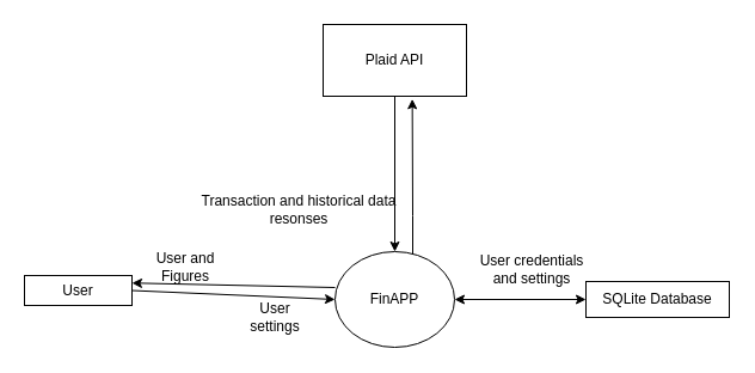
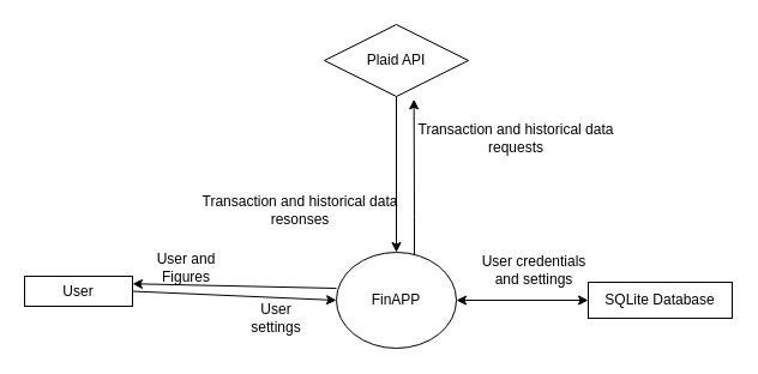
  <mxCell id="0" />
  <mxCell id="1" parent="0" />
  <mxCell id="2" value="User" style="rounded=0;whiteSpace=wrap;html=1;" vertex="1" parent="1"><mxGeometry x="20" y="230" width="90" height="25" as="geometry" /></mxCell>
  <mxCell id="3" style="edgeStyle=orthogonalEdgeStyle;rounded=0;orthogonalLoop=1;jettySize=auto;html=1;entryX=0.622;entryY=1.039;entryDx=0;entryDy=0;entryPerimeter=0;" edge="1" parent="1" source="4" target="6"><mxGeometry relative="1" as="geometry"><Array as="points"><mxPoint x="345" y="180" /><mxPoint x="345" y="180" /></Array></mxGeometry></mxCell>
  <mxCell id="4" value="FinAPP" style="ellipse;whiteSpace=wrap;html=1;" vertex="1" parent="1"><mxGeometry x="280" y="210" width="100" height="80" as="geometry" /></mxCell>
  <mxCell id="5" style="edgeStyle=orthogonalEdgeStyle;rounded=0;orthogonalLoop=1;jettySize=auto;html=1;entryX=0.5;entryY=0;entryDx=0;entryDy=0;" edge="1" parent="1" source="6" target="4"><mxGeometry relative="1" as="geometry" /></mxCell>
- <mxCell id="6" value="Plaid API" style="rounded=0;whiteSpace=wrap;html=1;" vertex="1" parent="1"><mxGeometry x="270" y="20" width="120" height="60" as="geometry" /></mxCell>
+ <mxCell id="6" value="Plaid API" style="rhombus;whiteSpace=wrap;html=1;" vertex="1" parent="1"><mxGeometry x="270" y="20" width="120" height="60" as="geometry" /></mxCell>
+ <mxCell id="7" value="Transaction and historical data requests" style="text;html=1;strokeColor=none;fillColor=none;align=center;verticalAlign=middle;whiteSpace=wrap;rounded=0;" vertex="1" parent="1"><mxGeometry x="330" y="100" width="200" height="30" as="geometry" /></mxCell>
  <mxCell id="8" value="Transaction and historical data resonses" style="text;html=1;strokeColor=none;fillColor=none;align=center;verticalAlign=middle;whiteSpace=wrap;rounded=0;" vertex="1" parent="1"><mxGeometry x="150" y="160" width="200" height="30" as="geometry" /></mxCell>
  <mxCell id="9" value="" style="endArrow=classic;html=1;rounded=0;entryX=0;entryY=0.5;entryDx=0;entryDy=0;exitX=1;exitY=0.5;exitDx=0;exitDy=0;" edge="1" parent="1" source="2" target="4"><mxGeometry width="50" height="50" relative="1" as="geometry"><mxPoint x="220" y="250" as="sourcePoint" /><mxPoint x="260" y="200" as="targetPoint" /></mxGeometry></mxCell>
  <mxCell id="10" value="User settings" style="text;html=1;strokeColor=none;fillColor=none;align=center;verticalAlign=middle;whiteSpace=wrap;rounded=0;" vertex="1" parent="1"><mxGeometry x="200" y="250" width="60" height="30" as="geometry" /></mxCell>
  <mxCell id="11" value="" style="endArrow=classic;html=1;rounded=0;entryX=1;entryY=0.25;entryDx=0;entryDy=0;" edge="1" parent="1" target="2"><mxGeometry width="50" height="50" relative="1" as="geometry"><mxPoint x="280" y="240" as="sourcePoint" /><mxPoint x="260" y="190" as="targetPoint" /></mxGeometry></mxCell>
  <mxCell id="12" value="User and Figures" style="text;html=1;strokeColor=none;fillColor=none;align=center;verticalAlign=middle;whiteSpace=wrap;rounded=0;" vertex="1" parent="1"><mxGeometry x="120" y="210" width="70" height="25" as="geometry" /></mxCell>
  <mxCell id="13" value="" style="endArrow=classic;startArrow=classic;html=1;rounded=0;exitX=1;exitY=0.5;exitDx=0;exitDy=0;" edge="1" parent="1" source="4"><mxGeometry width="50" height="50" relative="1" as="geometry"><mxPoint x="390" y="230" as="sourcePoint" /><mxPoint x="490" y="250" as="targetPoint" /></mxGeometry></mxCell>
  <mxCell id="14" value="User credentials and settings" style="text;html=1;strokeColor=none;fillColor=none;align=center;verticalAlign=middle;whiteSpace=wrap;rounded=0;" vertex="1" parent="1"><mxGeometry x="400" y="210" width="90" height="30" as="geometry" /></mxCell>
  <mxCell id="15" value="SQLite Database" style="rounded=0;whiteSpace=wrap;html=1;" vertex="1" parent="1"><mxGeometry x="490" y="235" width="120" height="30" as="geometry" /></mxCell>
